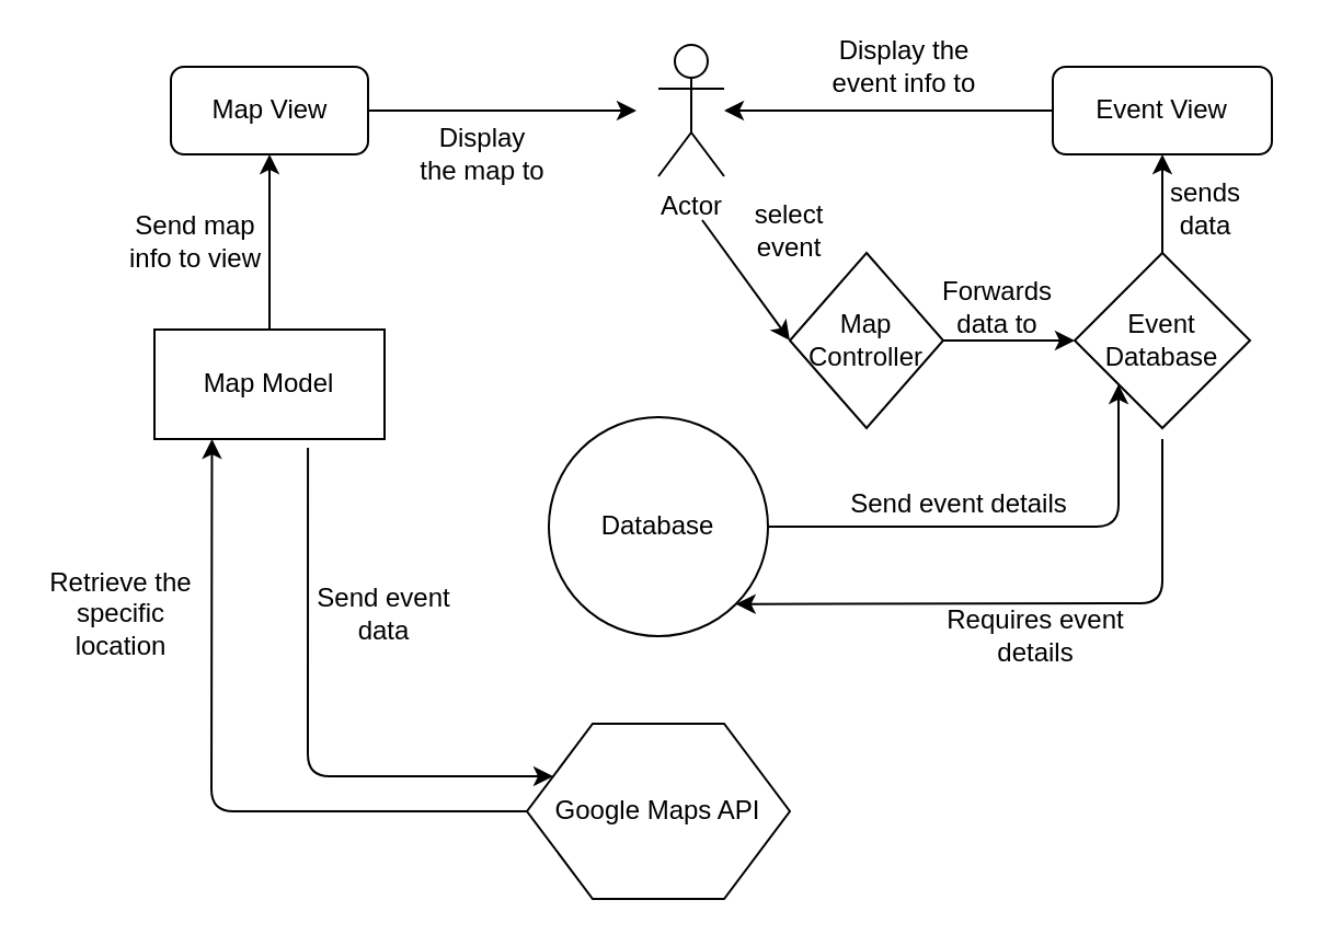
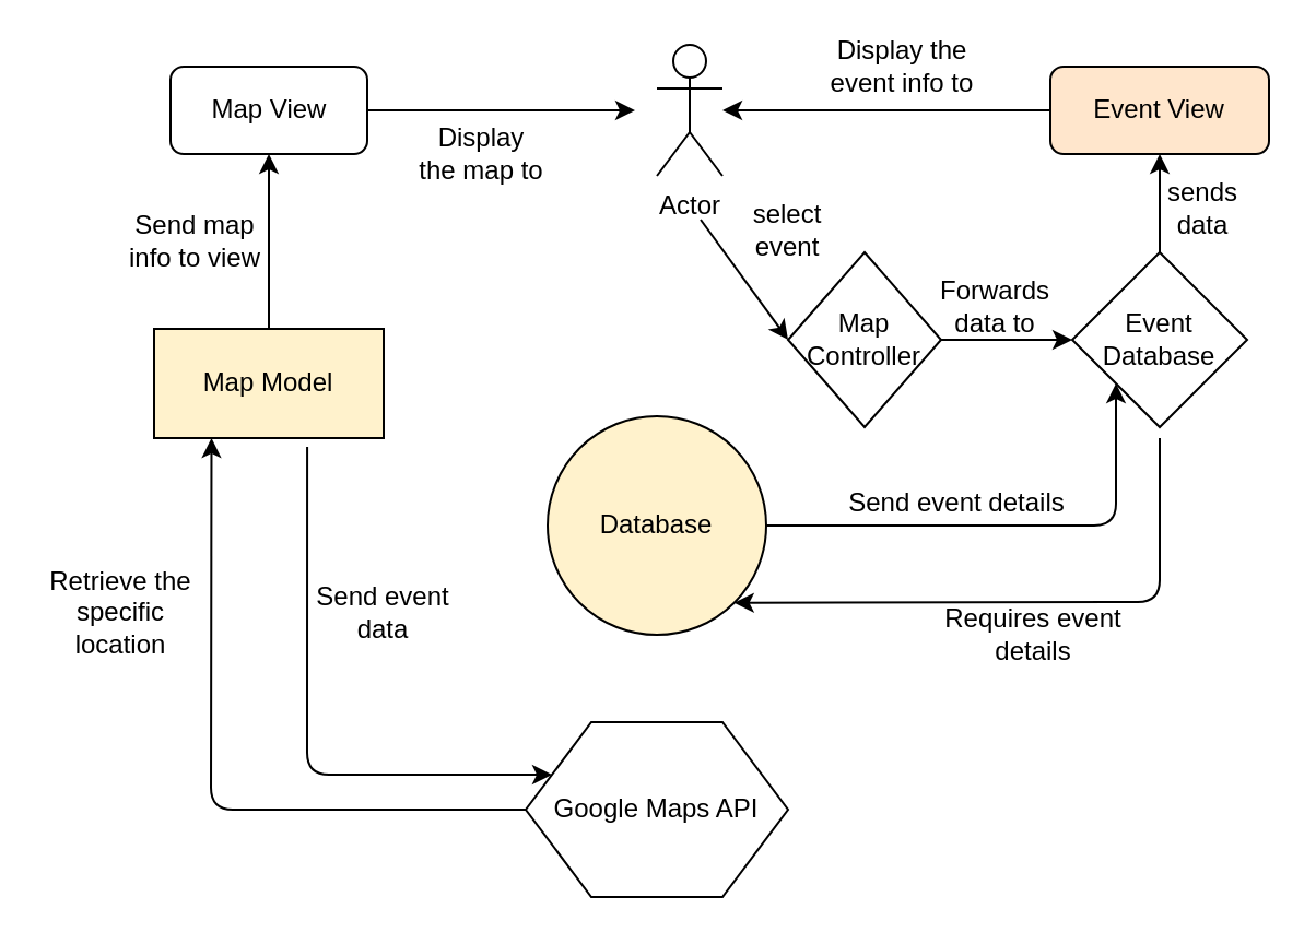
  <mxCell id="0" />
  <mxCell id="1" parent="0" />
  <mxCell id="2" value="Actor" style="shape=umlActor;verticalLabelPosition=bottom;labelBackgroundColor=#ffffff;verticalAlign=top;html=1;outlineConnect=0;" vertex="1" parent="1"><mxGeometry x="300" y="20" width="30" height="60" as="geometry" /></mxCell>
  <mxCell id="3" value="Map View" style="rounded=1;whiteSpace=wrap;html=1;" vertex="1" parent="1"><mxGeometry x="77.5" y="30" width="90" height="40" as="geometry" /></mxCell>
- <mxCell id="4" value="Event View" style="rounded=1;whiteSpace=wrap;html=1;" vertex="1" parent="1"><mxGeometry x="480" y="30" width="100" height="40" as="geometry" /></mxCell>
- <mxCell id="5" value="Map Model" style="rounded=0;whiteSpace=wrap;html=1;" vertex="1" parent="1"><mxGeometry x="70" y="150" width="105" height="50" as="geometry" /></mxCell>
+ <mxCell id="4" value="Event View" style="rounded=1;whiteSpace=wrap;html=1;fillColor=#ffe6cc;" vertex="1" parent="1"><mxGeometry x="480" y="30" width="100" height="40" as="geometry" /></mxCell>
+ <mxCell id="5" value="Map Model" style="rounded=0;whiteSpace=wrap;html=1;fillColor=#fff2cc;" vertex="1" parent="1"><mxGeometry x="70" y="150" width="105" height="50" as="geometry" /></mxCell>
  <mxCell id="6" value="Google Maps API" style="shape=hexagon;perimeter=hexagonPerimeter2;whiteSpace=wrap;html=1;" vertex="1" parent="1"><mxGeometry x="240" y="330" width="120" height="80" as="geometry" /></mxCell>
  <mxCell id="7" value="" style="endArrow=classic;html=1;exitX=1;exitY=0.5;exitDx=0;exitDy=0;" edge="1" parent="1" source="3"><mxGeometry width="50" height="50" relative="1" as="geometry"><mxPoint x="230" y="80" as="sourcePoint" /><mxPoint x="290" y="50" as="targetPoint" /></mxGeometry></mxCell>
  <mxCell id="8" value="" style="endArrow=classic;html=1;entryX=0.5;entryY=1;entryDx=0;entryDy=0;" edge="1" parent="1" source="5" target="3"><mxGeometry width="50" height="50" relative="1" as="geometry"><mxPoint x="175" y="129.289" as="sourcePoint" /><mxPoint x="175" y="79.289" as="targetPoint" /></mxGeometry></mxCell>
  <mxCell id="9" value="" style="endArrow=classic;html=1;exitX=0;exitY=0.5;exitDx=0;exitDy=0;entryX=0.25;entryY=1;entryDx=0;entryDy=0;" edge="1" parent="1" source="6" target="5"><mxGeometry width="50" height="50" relative="1" as="geometry"><mxPoint x="150" y="390" as="sourcePoint" /><mxPoint x="110" y="360" as="targetPoint" /><Array as="points"><mxPoint x="96" y="370" /></Array></mxGeometry></mxCell>
  <mxCell id="10" value="" style="endArrow=classic;html=1;exitX=0;exitY=0.5;exitDx=0;exitDy=0;" edge="1" parent="1" source="4"><mxGeometry width="50" height="50" relative="1" as="geometry"><mxPoint x="350" y="80" as="sourcePoint" /><mxPoint x="330" y="50" as="targetPoint" /><Array as="points" /></mxGeometry></mxCell>
  <mxCell id="11" value="Display the map to" style="text;html=1;strokeColor=none;fillColor=none;align=center;verticalAlign=middle;whiteSpace=wrap;rounded=0;" vertex="1" parent="1"><mxGeometry x="190" y="60" width="60" height="20" as="geometry" /></mxCell>
  <mxCell id="12" value="Display the event info to" style="text;html=1;strokeColor=none;fillColor=none;align=center;verticalAlign=middle;whiteSpace=wrap;rounded=0;" vertex="1" parent="1"><mxGeometry x="370" y="20" width="85" height="20" as="geometry" /></mxCell>
- <mxCell id="13" value="Database" style="ellipse;whiteSpace=wrap;html=1;aspect=fixed;" vertex="1" parent="1"><mxGeometry x="250" y="190" width="100" height="100" as="geometry" /></mxCell>
+ <mxCell id="13" value="Database" style="ellipse;whiteSpace=wrap;html=1;aspect=fixed;fillColor=#fff2cc;" vertex="1" parent="1"><mxGeometry x="250" y="190" width="100" height="100" as="geometry" /></mxCell>
  <mxCell id="14" value="" style="endArrow=classic;html=1;exitX=0.667;exitY=1.08;exitDx=0;exitDy=0;exitPerimeter=0;entryX=0;entryY=0.25;entryDx=0;entryDy=0;" edge="1" parent="1" source="5" target="6"><mxGeometry width="50" height="50" relative="1" as="geometry"><mxPoint x="120" y="250" as="sourcePoint" /><mxPoint x="140" y="330" as="targetPoint" /><Array as="points"><mxPoint x="140" y="354" /></Array></mxGeometry></mxCell>
  <mxCell id="15" value="Send map info to view" style="text;html=1;strokeColor=none;fillColor=none;align=center;verticalAlign=middle;whiteSpace=wrap;rounded=0;" vertex="1" parent="1"><mxGeometry x="54.5" y="100" width="68" height="20" as="geometry" /></mxCell>
  <mxCell id="16" value="&lt;div&gt;Send event data&lt;/div&gt;" style="text;html=1;strokeColor=none;fillColor=none;align=center;verticalAlign=middle;whiteSpace=wrap;rounded=0;" vertex="1" parent="1"><mxGeometry x="140" y="270" width="70" height="20" as="geometry" /></mxCell>
  <mxCell id="17" value="Retrieve the specific location" style="text;html=1;strokeColor=none;fillColor=none;align=center;verticalAlign=middle;whiteSpace=wrap;rounded=0;" vertex="1" parent="1"><mxGeometry x="20.5" y="270" width="68" height="20" as="geometry" /></mxCell>
  <mxCell id="18" value="Map Controller" style="rhombus;whiteSpace=wrap;html=1;" vertex="1" parent="1"><mxGeometry x="360" y="115" width="70" height="80" as="geometry" /></mxCell>
  <mxCell id="19" value="" style="endArrow=classic;html=1;entryX=0;entryY=0.5;entryDx=0;entryDy=0;" edge="1" parent="1" target="18"><mxGeometry width="50" height="50" relative="1" as="geometry"><mxPoint x="320" y="100" as="sourcePoint" /><mxPoint x="380" y="110" as="targetPoint" /></mxGeometry></mxCell>
  <mxCell id="20" value="select event" style="text;html=1;strokeColor=none;fillColor=none;align=center;verticalAlign=middle;whiteSpace=wrap;rounded=0;" vertex="1" parent="1"><mxGeometry x="340" y="95" width="40" height="20" as="geometry" /></mxCell>
  <mxCell id="21" value="Event Database" style="rhombus;whiteSpace=wrap;html=1;" vertex="1" parent="1"><mxGeometry x="490" y="115" width="80" height="80" as="geometry" /></mxCell>
  <mxCell id="22" value="" style="endArrow=classic;html=1;exitX=0.5;exitY=0;exitDx=0;exitDy=0;entryX=0.5;entryY=1;entryDx=0;entryDy=0;" edge="1" parent="1" source="21" target="4"><mxGeometry width="50" height="50" relative="1" as="geometry"><mxPoint x="510" y="120" as="sourcePoint" /><mxPoint x="560" y="70" as="targetPoint" /></mxGeometry></mxCell>
  <mxCell id="23" value="sends data" style="text;html=1;strokeColor=none;fillColor=none;align=center;verticalAlign=middle;whiteSpace=wrap;rounded=0;" vertex="1" parent="1"><mxGeometry x="530" y="85" width="40" height="20" as="geometry" /></mxCell>
  <mxCell id="24" value="" style="endArrow=classic;html=1;exitX=1;exitY=0.5;exitDx=0;exitDy=0;entryX=0;entryY=0.5;entryDx=0;entryDy=0;" edge="1" parent="1" source="18" target="21"><mxGeometry width="50" height="50" relative="1" as="geometry"><mxPoint x="440" y="180" as="sourcePoint" /><mxPoint x="490" y="130" as="targetPoint" /></mxGeometry></mxCell>
  <mxCell id="25" value="Forwards data to" style="text;html=1;strokeColor=none;fillColor=none;align=center;verticalAlign=middle;whiteSpace=wrap;rounded=0;" vertex="1" parent="1"><mxGeometry x="435" y="130" width="40" height="20" as="geometry" /></mxCell>
  <mxCell id="26" value="" style="endArrow=classic;html=1;entryX=1;entryY=1;entryDx=0;entryDy=0;" edge="1" parent="1" target="13"><mxGeometry width="50" height="50" relative="1" as="geometry"><mxPoint x="530" y="200" as="sourcePoint" /><mxPoint x="560" y="190" as="targetPoint" /><Array as="points"><mxPoint x="530" y="275" /></Array></mxGeometry></mxCell>
  <mxCell id="27" value="" style="endArrow=classic;html=1;exitX=1;exitY=0.5;exitDx=0;exitDy=0;entryX=0;entryY=1;entryDx=0;entryDy=0;" edge="1" parent="1" source="13" target="21"><mxGeometry width="50" height="50" relative="1" as="geometry"><mxPoint x="430" y="260" as="sourcePoint" /><mxPoint x="480" y="210" as="targetPoint" /><Array as="points"><mxPoint x="510" y="240" /></Array></mxGeometry></mxCell>
  <mxCell id="28" value="Requires event details" style="text;html=1;strokeColor=none;fillColor=none;align=center;verticalAlign=middle;whiteSpace=wrap;rounded=0;" vertex="1" parent="1"><mxGeometry x="430" y="280" width="85" height="20" as="geometry" /></mxCell>
  <mxCell id="29" value="Send event details" style="text;html=1;strokeColor=none;fillColor=none;align=center;verticalAlign=middle;whiteSpace=wrap;rounded=0;" vertex="1" parent="1"><mxGeometry x="385" y="220" width="105" height="20" as="geometry" /></mxCell>
